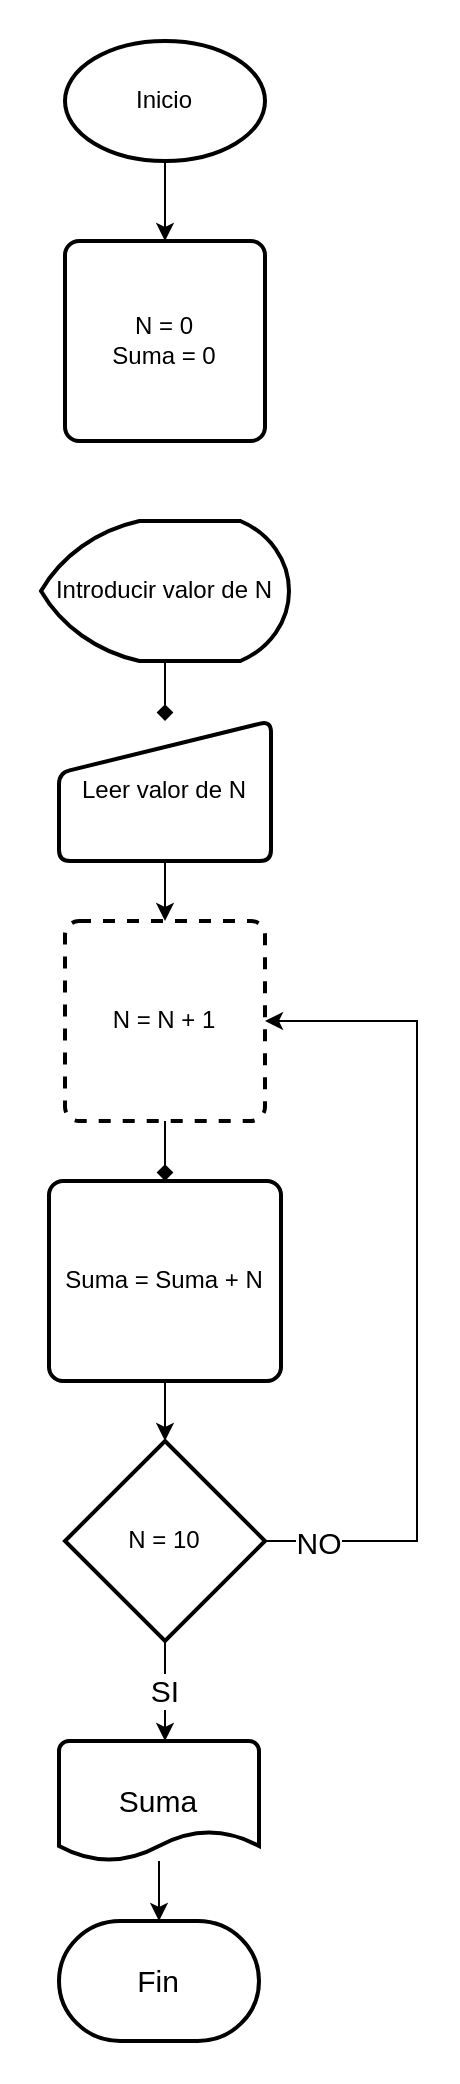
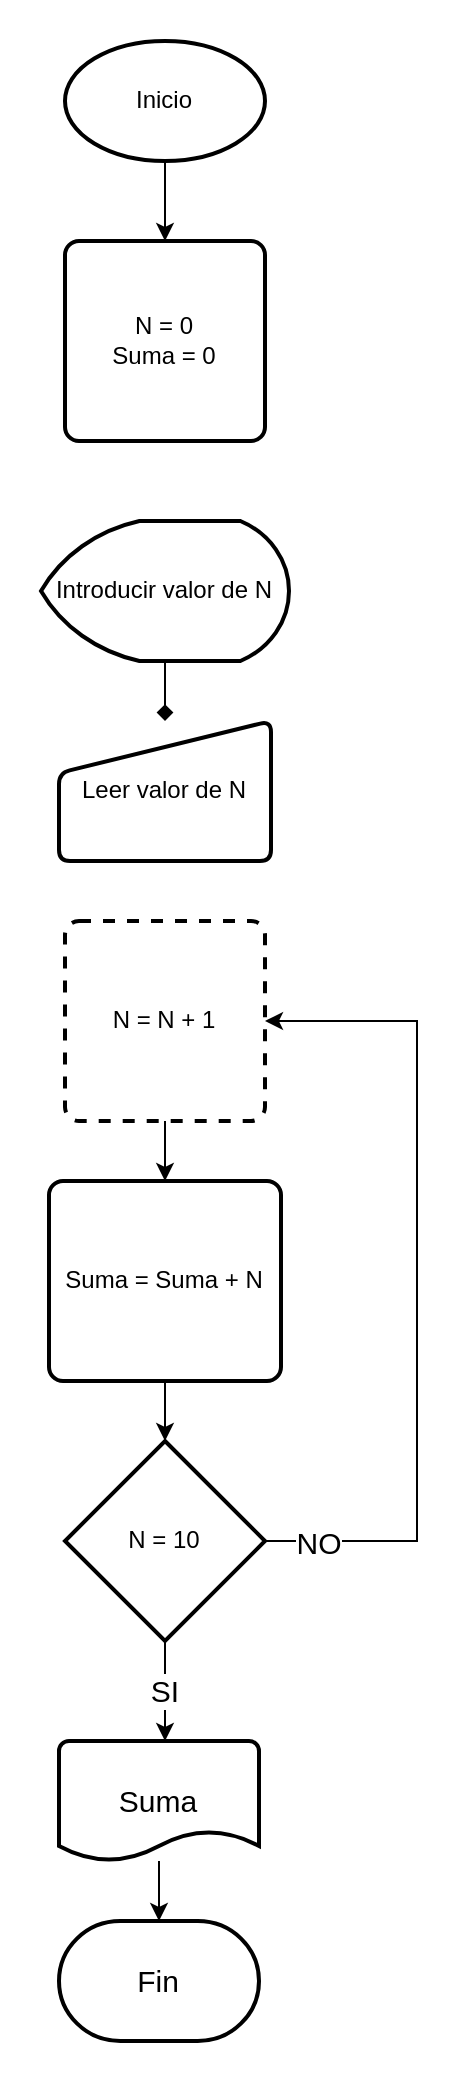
  <mxCell id="0" />
  <mxCell id="1" parent="0" />
  <mxCell id="2" value="" style="edgeStyle=orthogonalEdgeStyle;rounded=0;orthogonalLoop=1;jettySize=auto;html=1;" parent="1" source="3" target="4" edge="1"><mxGeometry relative="1" as="geometry" /></mxCell>
  <mxCell id="3" value="Inicio" style="strokeWidth=2;html=1;shape=mxgraph.flowchart.start_1;whiteSpace=wrap;" parent="1" vertex="1"><mxGeometry x="32" y="20" width="100" height="60" as="geometry" /></mxCell>
  <mxCell id="4" value="N = 0&lt;br&gt;Suma = 0" style="rounded=1;whiteSpace=wrap;html=1;absoluteArcSize=1;arcSize=14;strokeWidth=2;" parent="1" vertex="1"><mxGeometry x="32" y="120" width="100" height="100" as="geometry" /></mxCell>
  <mxCell id="5" value="" style="edgeStyle=orthogonalEdgeStyle;rounded=0;orthogonalLoop=1;jettySize=auto;html=1;endArrow=diamond;" edge="1" parent="1" source="6" target="10"><mxGeometry relative="1" as="geometry" /></mxCell>
  <mxCell id="6" value="Introducir valor de N" style="strokeWidth=2;html=1;shape=mxgraph.flowchart.display;whiteSpace=wrap;" parent="1" vertex="1"><mxGeometry x="20" y="260" width="124" height="70" as="geometry" /></mxCell>
- <mxCell id="7" value="" style="edgeStyle=orthogonalEdgeStyle;rounded=0;orthogonalLoop=1;jettySize=auto;html=1;endArrow=diamond;" edge="1" parent="1" source="8" target="12"><mxGeometry relative="1" as="geometry" /></mxCell>
+ <mxCell id="7" value="" style="edgeStyle=orthogonalEdgeStyle;rounded=0;orthogonalLoop=1;jettySize=auto;html=1;" edge="1" parent="1" source="8" target="12"><mxGeometry relative="1" as="geometry" /></mxCell>
  <mxCell id="8" value="N = N + 1" style="rounded=1;whiteSpace=wrap;html=1;absoluteArcSize=1;arcSize=14;strokeWidth=2;dashed=1;" parent="1" vertex="1"><mxGeometry x="32" y="460" width="100" height="100" as="geometry" /></mxCell>
- <mxCell id="9" value="" style="edgeStyle=orthogonalEdgeStyle;rounded=0;orthogonalLoop=1;jettySize=auto;html=1;" edge="1" parent="1" source="10" target="8"><mxGeometry relative="1" as="geometry" /></mxCell>
  <mxCell id="10" value="Leer valor de N" style="html=1;strokeWidth=2;shape=manualInput;whiteSpace=wrap;rounded=1;size=26;arcSize=11;" vertex="1" parent="1"><mxGeometry x="29" y="360" width="106" height="70" as="geometry" /></mxCell>
  <mxCell id="11" value="" style="edgeStyle=orthogonalEdgeStyle;rounded=0;orthogonalLoop=1;jettySize=auto;html=1;" edge="1" parent="1" source="12" target="16"><mxGeometry relative="1" as="geometry" /></mxCell>
  <mxCell id="12" value="Suma = Suma + N" style="rounded=1;whiteSpace=wrap;html=1;absoluteArcSize=1;arcSize=14;strokeWidth=2;" vertex="1" parent="1"><mxGeometry x="24" y="590" width="116" height="100" as="geometry" /></mxCell>
  <mxCell id="13" style="edgeStyle=orthogonalEdgeStyle;rounded=0;orthogonalLoop=1;jettySize=auto;html=1;exitX=1;exitY=0.5;exitDx=0;exitDy=0;exitPerimeter=0;entryX=1;entryY=0.5;entryDx=0;entryDy=0;" edge="1" parent="1" source="16" target="8"><mxGeometry relative="1" as="geometry"><Array as="points"><mxPoint x="208" y="770" /><mxPoint x="208" y="510" /></Array></mxGeometry></mxCell>
  <mxCell id="14" value="&lt;font style=&quot;font-size: 15px;&quot;&gt;NO&lt;/font&gt;" style="edgeLabel;html=1;align=center;verticalAlign=middle;resizable=0;points=[];" vertex="1" connectable="0" parent="13"><mxGeometry x="-0.874" relative="1" as="geometry"><mxPoint as="offset" /></mxGeometry></mxCell>
  <mxCell id="15" value="SI" style="edgeStyle=orthogonalEdgeStyle;rounded=0;orthogonalLoop=1;jettySize=auto;html=1;fontSize=15;" edge="1" parent="1" source="16" target="18"><mxGeometry relative="1" as="geometry"><Array as="points"><mxPoint x="82" y="830" /><mxPoint x="82" y="830" /></Array></mxGeometry></mxCell>
  <mxCell id="16" value="N = 10" style="strokeWidth=2;html=1;shape=mxgraph.flowchart.decision;whiteSpace=wrap;" vertex="1" parent="1"><mxGeometry x="32" y="720" width="100" height="100" as="geometry" /></mxCell>
  <mxCell id="17" value="" style="edgeStyle=orthogonalEdgeStyle;rounded=0;orthogonalLoop=1;jettySize=auto;html=1;fontSize=15;" edge="1" parent="1" source="18" target="19"><mxGeometry relative="1" as="geometry" /></mxCell>
  <mxCell id="18" value="&lt;font style=&quot;font-size: 15px;&quot;&gt;Suma&lt;/font&gt;" style="strokeWidth=2;html=1;shape=mxgraph.flowchart.document2;whiteSpace=wrap;size=0.25;fontSize=15;" vertex="1" parent="1"><mxGeometry x="29" y="870" width="100" height="60" as="geometry" /></mxCell>
  <mxCell id="19" value="Fin" style="strokeWidth=2;html=1;shape=mxgraph.flowchart.terminator;whiteSpace=wrap;fontSize=15;" vertex="1" parent="1"><mxGeometry x="29" y="960" width="100" height="60" as="geometry" /></mxCell>
